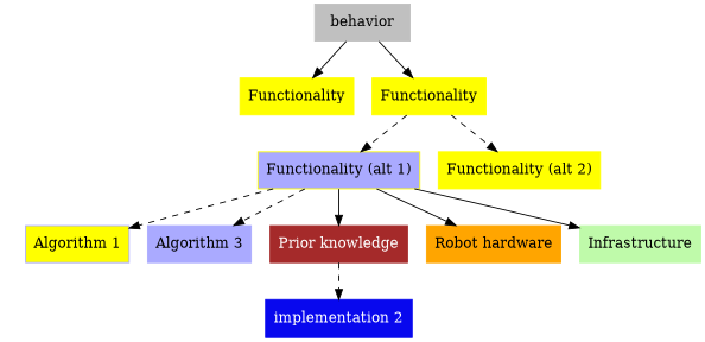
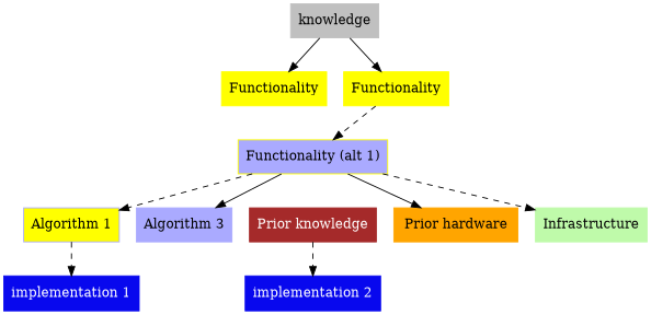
  digraph {
    node [color=yellow shape=box style=filled]
    edge [style=dashed]
-   n1 [color=grey label=behavior]
+   n1 [color=grey label=knowledge]
    n2 [label=Functionality]
    n3 [label=Functionality]
    n4 [fillcolor="#AAAAFF" label="Functionality (alt 1)"]
-   n5 [label="Functionality (alt 2)"]
    n6 [color="#AAAAFF" fillcolor=yellow label="Algorithm 1"]
    n7 [color="#AAAAFF" label="Algorithm 3"]
+   n8 [color="#0808EE" fontcolor=white label="implementation 1" shape=record]
    n9 [color="#0808EE" fontcolor=white label="implementation 2" shape=record]
    n10 [color=brown fontcolor=white label="Prior knowledge"]
-   n11 [color=orange label="Robot hardware"]
+   n11 [color=orange label="Prior hardware"]
    n12 [color="#BFFAAA" label=Infrastructure]
    subgraph sub_1 {
      n1
      n2
      n3
      n4
-     n5
    }
    subgraph sub_2 {
      n1
    }
    subgraph sub_3 {
      n4
      n6
      n7
    }
    subgraph sub_4 {
      n6
+     n8
      n9
    }
    subgraph sub_5 {
      n4
      n10
    }
    subgraph sub_6 {
      n4
      n11
    }
    subgraph sub_7 {
      n4
      n12
    }
    n1 -> n2 [style=""]
    n1 -> n3 [style=""]
    n3 -> n4
-   n3 -> n5
    n4 -> n6
-   n4 -> n7
-   n4 -> n10 [style=""]
+   n4 -> n7 [style=solid]
    n4 -> n11 [style=""]
-   n4 -> n12 [style=""]
+   n4 -> n12
+   n6 -> n8
    n10 -> n9
  }
